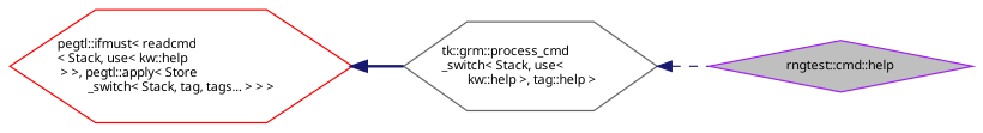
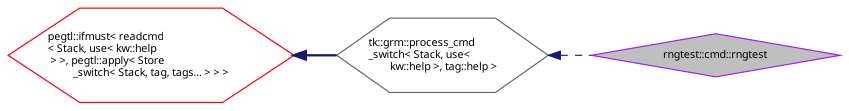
  digraph {
    rankdir=LR
    node [fontname="sans-serif" fontsize=9 shape=hexagon]
    edge [color=midnightblue dir=back fontname="sans-serif" fontsize=9 labelfontname="sans-serif" labelfontsize=9]
-   n1 [color=purple fillcolor=grey75 fontcolor=black height=0.2 label="rngtest::cmd::help" shape=diamond style=filled width=0.4]
+   n1 [color=purple fillcolor=grey75 fontcolor=black height=0.2 label="rngtest::cmd::rngtest" shape=diamond style=filled width=0.4]
    n2 [color=gray40 height=0.2 label="tk::grm::process_cmd\l_switch\< Stack, use\<\l kw::help \>, tag::help \>" width=0.4]
    n3 [color=red height=0.2 label="pegtl::ifmust\< readcmd\l\< Stack, use\< kw::help\l \> \>, pegtl::apply\< Store\l_switch\< Stack, tag, tags... \> \> \>" width=0.4]
    n2 -> n1 [style=dashed]
    n3 -> n2 [style=bold]
  }
